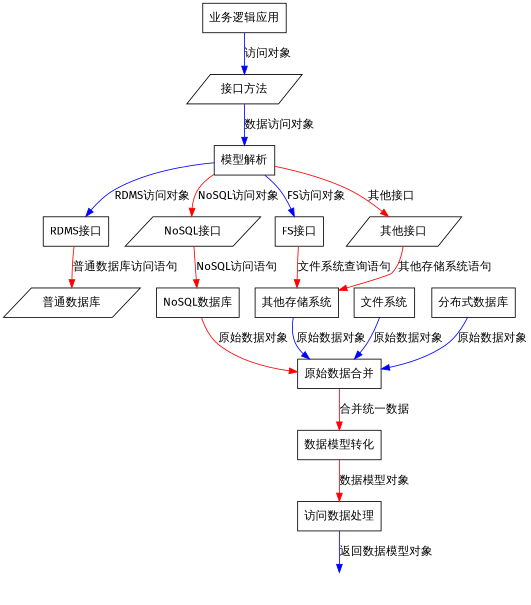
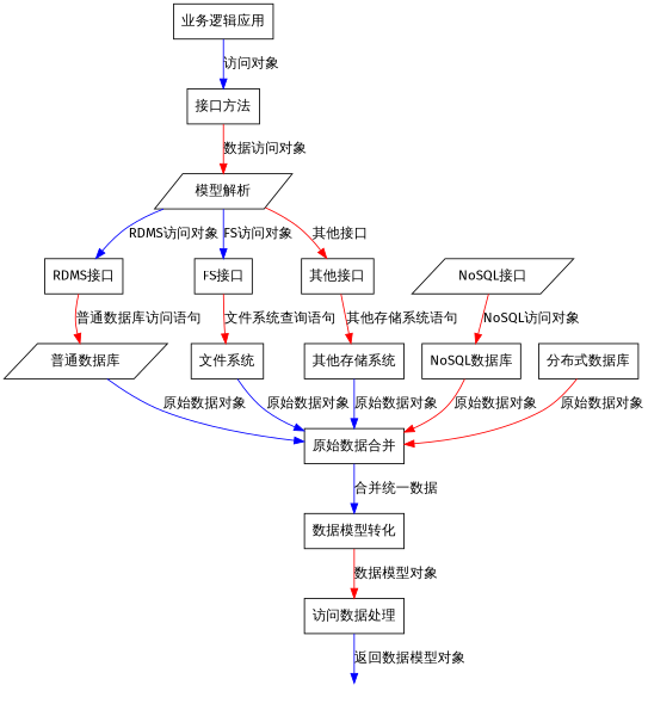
  digraph {
    fontname="Fira Sans"
    node [fontname="Fira Sans" shape=box]
    edge [color=red fontname="Fira Sans"]
    n1 [label="业务逻辑应用"]
-   n2 [label="接口方法" shape=parallelogram]
-   n3 [label="模型解析"]
+   n2 [label="接口方法"]
+   n3 [label="模型解析" shape=parallelogram]
    n4 [label="RDMS接口"]
    n5 [label="NoSQL接口" shape=parallelogram]
    n6 [label="FS接口"]
-   n7 [label="其他接口" shape=parallelogram]
+   n7 [label="其他接口"]
    n8 [label="普通数据库" shape=parallelogram]
    n9 [label="NoSQL数据库"]
    n10 [label="文件系统"]
    n11 [label="其他存储系统"]
    n12 [label="原始数据合并"]
    n13 [label="分布式数据库"]
    n14 [label="数据模型转化"]
    n15 [label="访问数据处理"]
    end [shape=none style=invis]
    n1 -> n2 [color=blue label="访问对象"]
-   n2 -> n3 [color=blue label="数据访问对象"]
+   n2 -> n3 [label="数据访问对象"]
    n3 -> n4 [color=blue label="RDMS访问对象"]
-   n3 -> n5 [label="NoSQL访问对象"]
    n3 -> n6 [color=blue label="FS访问对象"]
    n3 -> n7 [label="其他接口"]
    n4 -> n8 [label="普通数据库访问语句"]
-   n5 -> n9 [label="NoSQL访问语句"]
-   n6 -> n11 [label="文件系统查询语句"]
+   n5 -> n9 [label="NoSQL访问对象"]
+   n6 -> n10 [label="文件系统查询语句"]
    n7 -> n11 [label="其他存储系统语句"]
+   n8 -> n12 [color=blue label="原始数据对象"]
    n9 -> n12 [label="原始数据对象"]
    n10 -> n12 [color=blue label="原始数据对象"]
    n11 -> n12 [color=blue label="原始数据对象"]
-   n12 -> n14 [label="合并统一数据"]
-   n13 -> n12 [color=blue label="原始数据对象"]
+   n12 -> n14 [color=blue label="合并统一数据"]
+   n13 -> n12 [label="原始数据对象"]
    n14 -> n15 [label="数据模型对象"]
    n15 -> end [color=blue label="返回数据模型对象"]
  }
